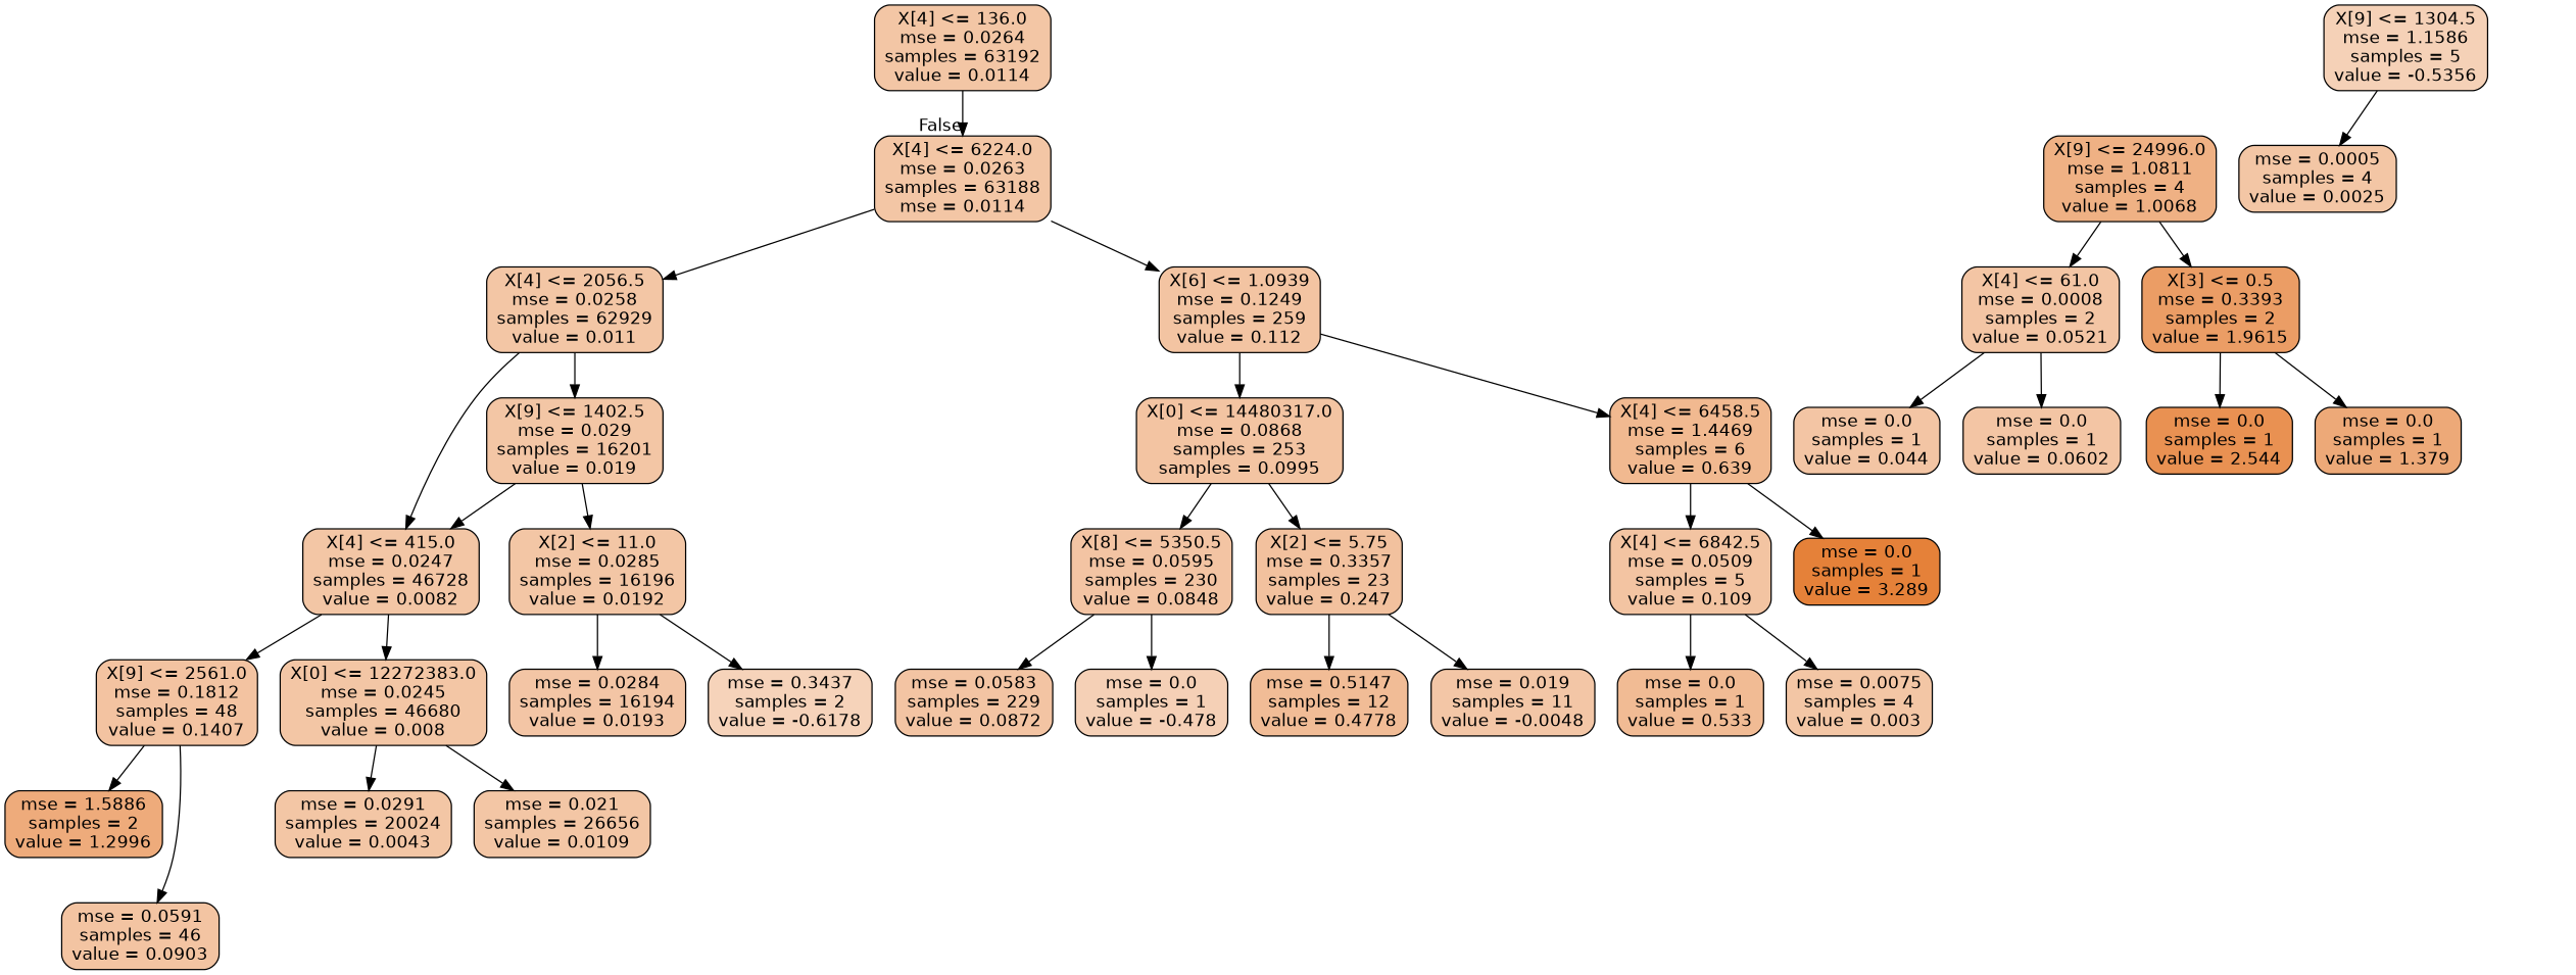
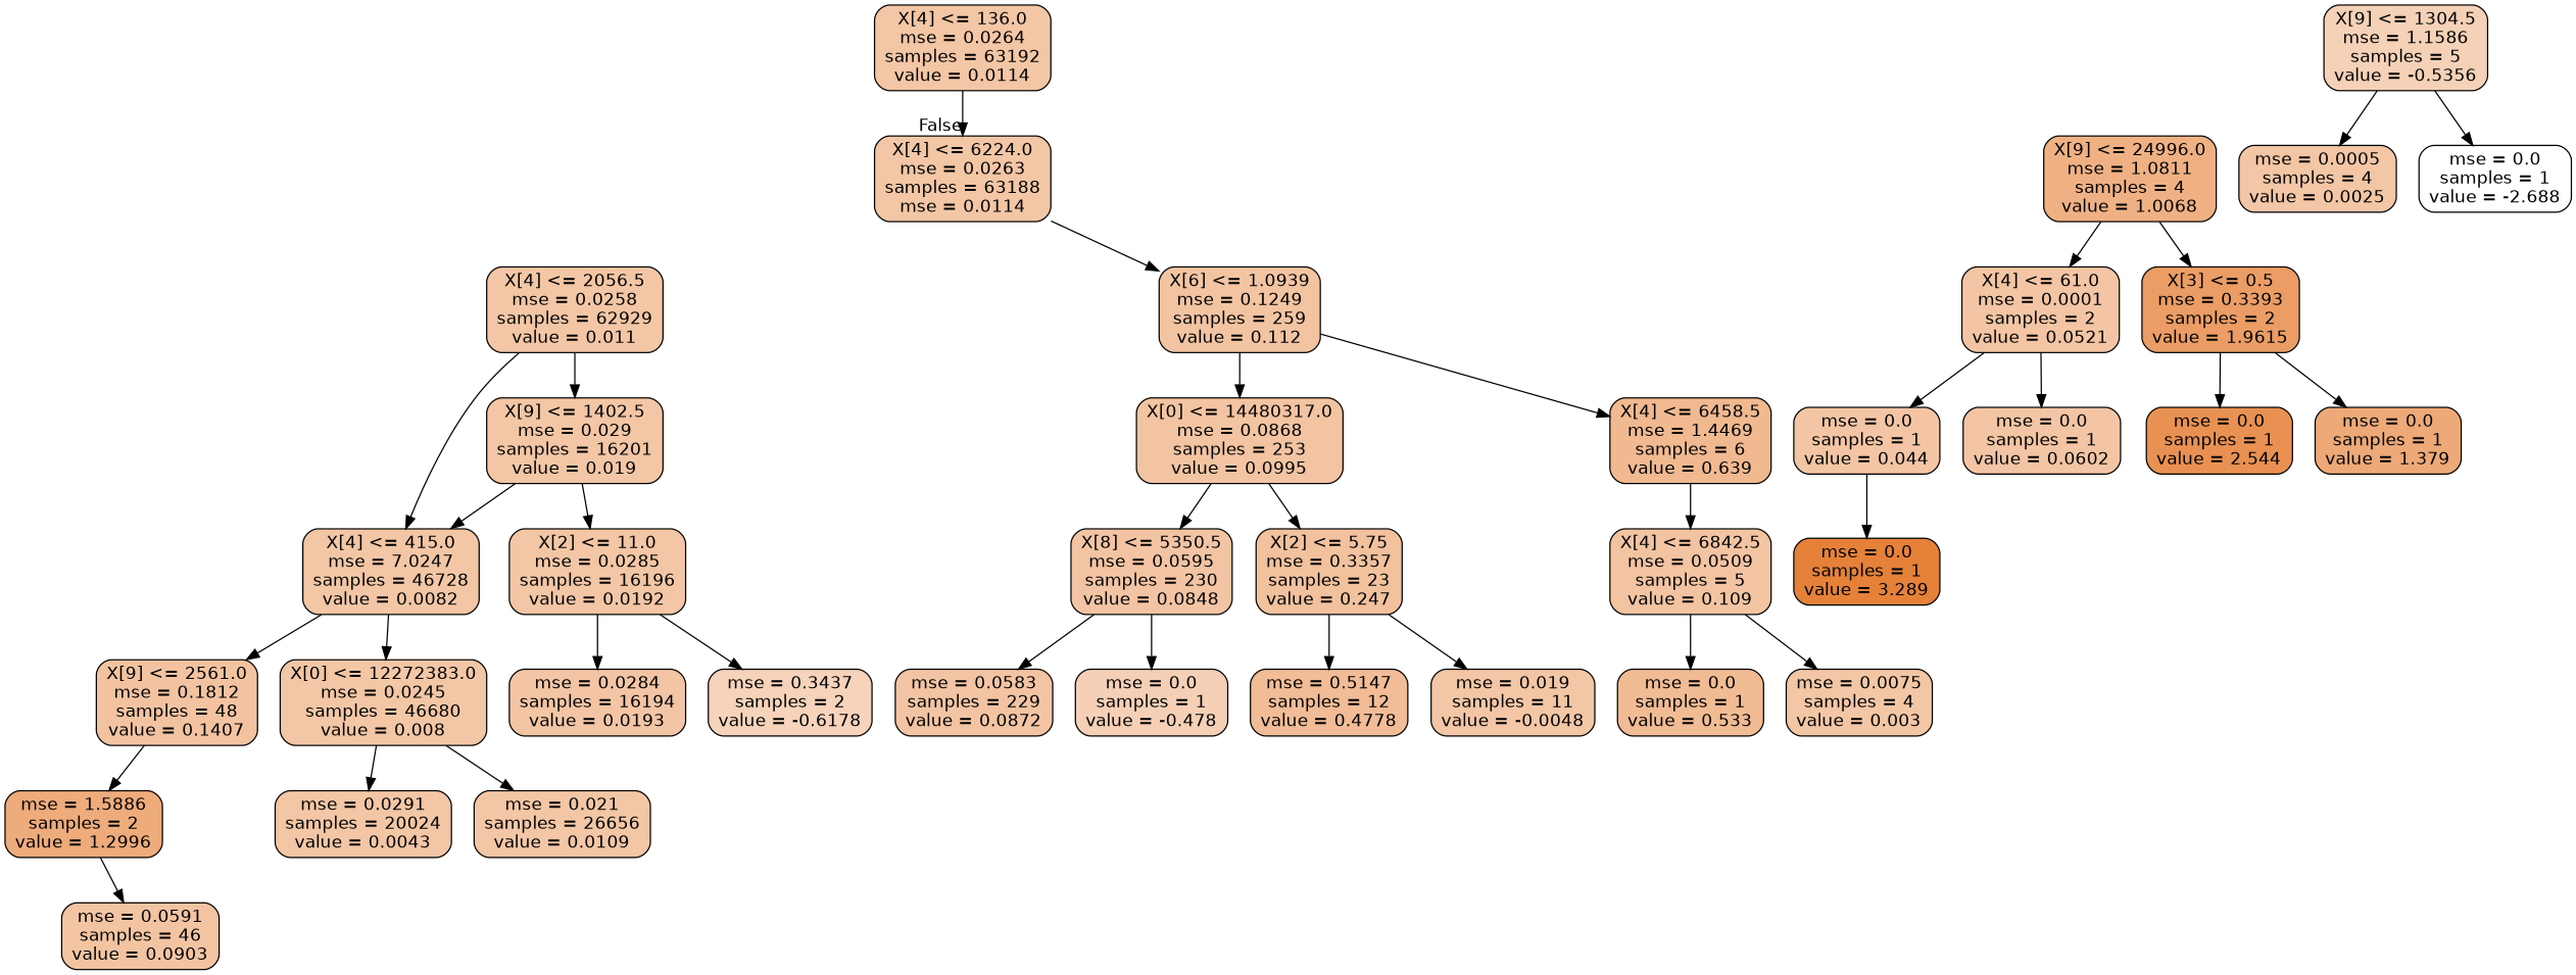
  digraph {
    node [color=black fillcolor="#e5813973" fontname=helvetica shape=box style="filled, rounded"]
    edge [fontname=helvetica]
    n1 [label="X[4] <= 136.0\nmse = 0.0264\nsamples = 63192\nvalue = 0.0114"]
    n2 [label="X[4] <= 6224.0\nmse = 0.0263\nsamples = 63188\nmse = 0.0114"]
    n3 [fillcolor="#e581399e" label="X[9] <= 24996.0\nmse = 1.0811\nsamples = 4\nvalue = 1.0068"]
-   n4 [fillcolor="#e5813975" label="X[4] <= 61.0\nmse = 0.0008\nsamples = 2\nvalue = 0.0521"]
+   n4 [fillcolor="#e5813975" label="X[4] <= 61.0\nmse = 0.0001\nsamples = 2\nvalue = 0.0521"]
    n5 [fillcolor="#e58139c6" label="X[3] <= 0.5\nmse = 0.3393\nsamples = 2\nvalue = 1.9615"]
    n6 [label="X[4] <= 2056.5\nmse = 0.0258\nsamples = 62929\nvalue = 0.011"]
    n7 [fillcolor="#e5813977" label="X[6] <= 1.0939\nmse = 0.1249\nsamples = 259\nvalue = 0.112"]
    n8 [fillcolor="#e5813975" label="mse = 0.0\nsamples = 1\nvalue = 0.044"]
    n9 [fillcolor="#e5813975" label="mse = 0.0\nsamples = 1\nvalue = 0.0602"]
    n10 [fillcolor="#e58139df" label="mse = 0.0\nsamples = 1\nvalue = 2.544"]
    n11 [fillcolor="#e58139ae" label="mse = 0.0\nsamples = 1\nvalue = 1.379"]
-   n12 [label="X[4] <= 415.0\nmse = 0.0247\nsamples = 46728\nvalue = 0.0082"]
+   n12 [label="X[4] <= 415.0\nmse = 7.0247\nsamples = 46728\nvalue = 0.0082"]
    n13 [label="X[9] <= 1402.5\nmse = 0.029\nsamples = 16201\nvalue = 0.019"]
    n14 [fillcolor="#e581398e" label="X[4] <= 6458.5\nmse = 1.4469\nsamples = 6\nvalue = 0.639"]
-   n15 [fillcolor="#e5813977" label="X[0] <= 14480317.0\nmse = 0.0868\nsamples = 253\nsamples = 0.0995"]
+   n15 [fillcolor="#e5813977" label="X[0] <= 14480317.0\nmse = 0.0868\nsamples = 253\nvalue = 0.0995"]
    n16 [fillcolor="#e5813979" label="X[9] <= 2561.0\nmse = 0.1812\nsamples = 48\nvalue = 0.1407"]
    n17 [label="X[0] <= 12272383.0\nmse = 0.0245\nsamples = 46680\nvalue = 0.008"]
    n18 [label="X[2] <= 11.0\nmse = 0.0285\nsamples = 16196\nvalue = 0.0192"]
    n19 [fillcolor="#e58139aa" label="mse = 1.5886\nsamples = 2\nvalue = 1.2996"]
    n20 [fillcolor="#e5813977" label="mse = 0.0591\nsamples = 46\nvalue = 0.0903"]
    n21 [label="mse = 0.0291\nsamples = 20024\nvalue = 0.0043"]
    n22 [label="mse = 0.021\nsamples = 26656\nvalue = 0.0109"]
    n23 [fillcolor="#e581395c" label="X[9] <= 1304.5\nmse = 1.1586\nsamples = 5\nvalue = -0.5356"]
    n24 [label="mse = 0.0005\nsamples = 4\nvalue = 0.0025"]
+   n25 [fillcolor="#e5813900" label="mse = 0.0\nsamples = 1\nvalue = -2.688"]
    n26 [fillcolor="#e5813974" label="mse = 0.0284\nsamples = 16194\nvalue = 0.0193"]
    n27 [fillcolor="#e5813958" label="mse = 0.3437\nsamples = 2\nvalue = -0.6178"]
    n28 [fillcolor="#e58139ff" label="mse = 0.0\nsamples = 1\nvalue = 3.289"]
    n29 [fillcolor="#e5813977" label="X[4] <= 6842.5\nmse = 0.0509\nsamples = 5\nvalue = 0.109"]
    n30 [fillcolor="#e5813976" label="X[8] <= 5350.5\nmse = 0.0595\nsamples = 230\nvalue = 0.0848"]
    n31 [fillcolor="#e581397d" label="X[2] <= 5.75\nmse = 0.3357\nsamples = 23\nvalue = 0.247"]
    n32 [fillcolor="#e5813989" label="mse = 0.0\nsamples = 1\nvalue = 0.533"]
    n33 [label="mse = 0.0075\nsamples = 4\nvalue = 0.003"]
    n34 [fillcolor="#e5813976" label="mse = 0.0583\nsamples = 229\nvalue = 0.0872"]
    n35 [fillcolor="#e581395e" label="mse = 0.0\nsamples = 1\nvalue = -0.478"]
    n36 [fillcolor="#e5813987" label="mse = 0.5147\nsamples = 12\nvalue = 0.4778"]
    n37 [fillcolor="#e5813972" label="mse = 0.019\nsamples = 11\nvalue = -0.0048"]
    n1 -> n2 [headlabel=False labelangle=-45 labeldistance=2.5]
-   n2 -> n6
    n2 -> n7
    n3 -> n4
    n3 -> n5
    n4 -> n8
    n4 -> n9
    n5 -> n10
    n5 -> n11
    n6 -> n12
    n6 -> n13
    n7 -> n14
    n7 -> n15
    n12 -> n16
    n12 -> n17
    n13 -> n12
    n13 -> n18
-   n14 -> n28
+   n8 -> n28
    n14 -> n29
    n15 -> n30
    n15 -> n31
    n16 -> n19
-   n16 -> n20
+   n19 -> n20
    n17 -> n21
    n17 -> n22
    n18 -> n26
    n18 -> n27
    n23 -> n24
+   n23 -> n25
    n29 -> n32
    n29 -> n33
    n30 -> n34
    n30 -> n35
    n31 -> n36
    n31 -> n37
  }
